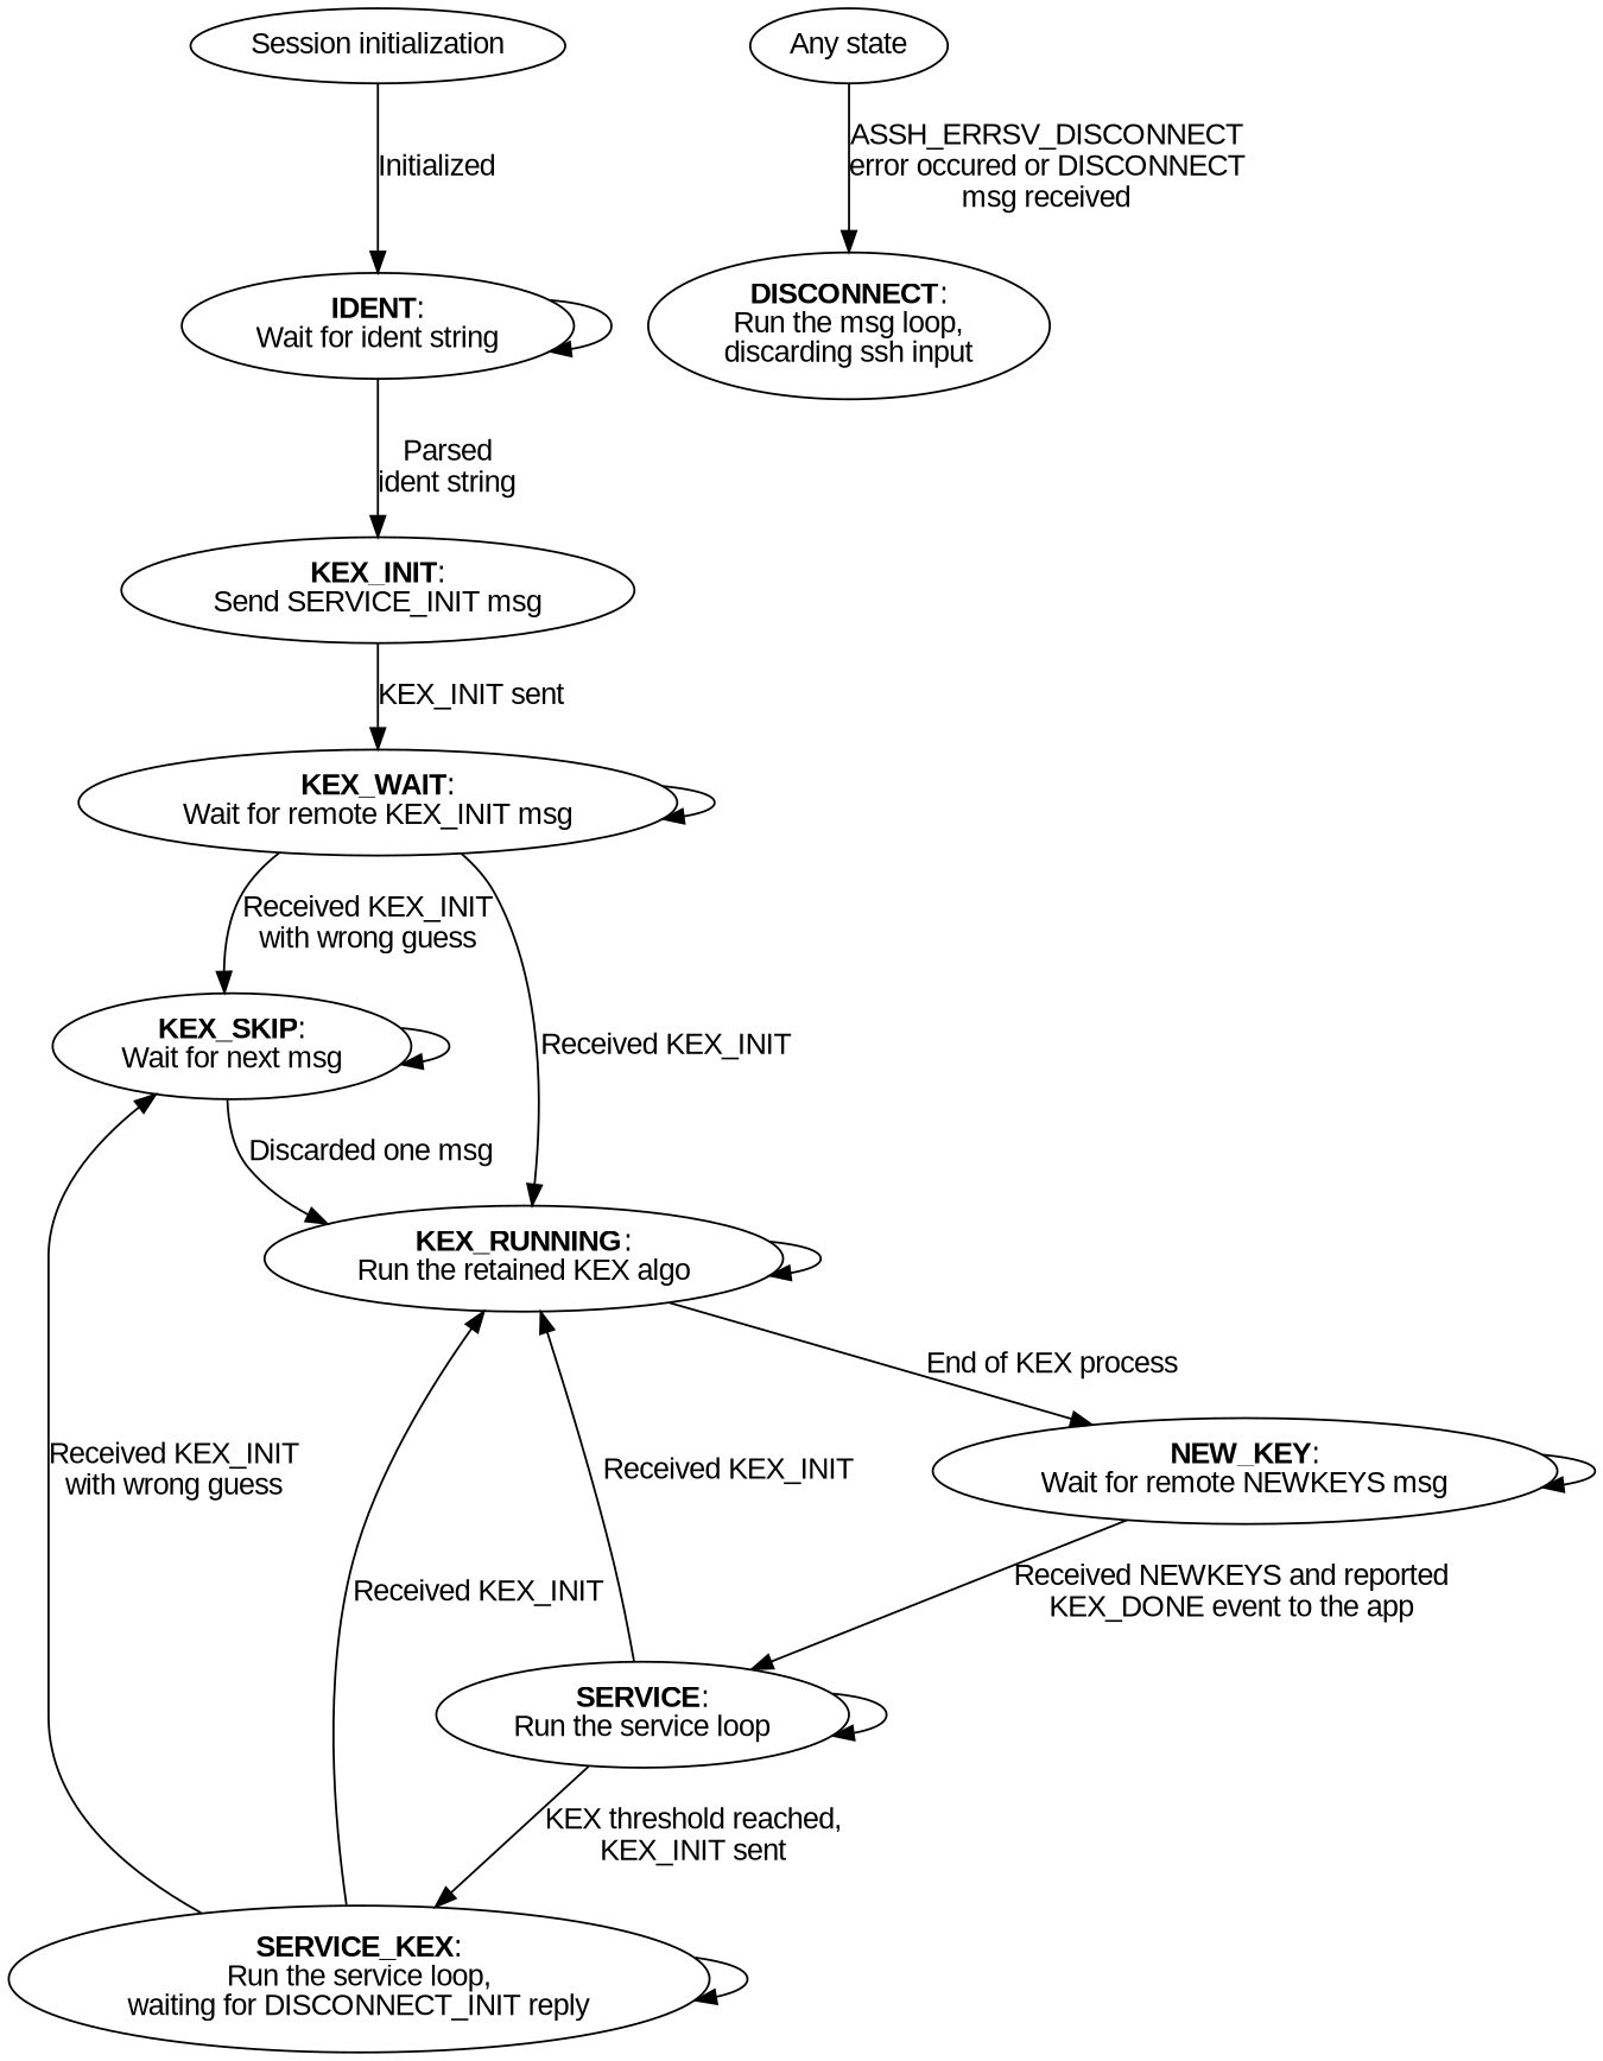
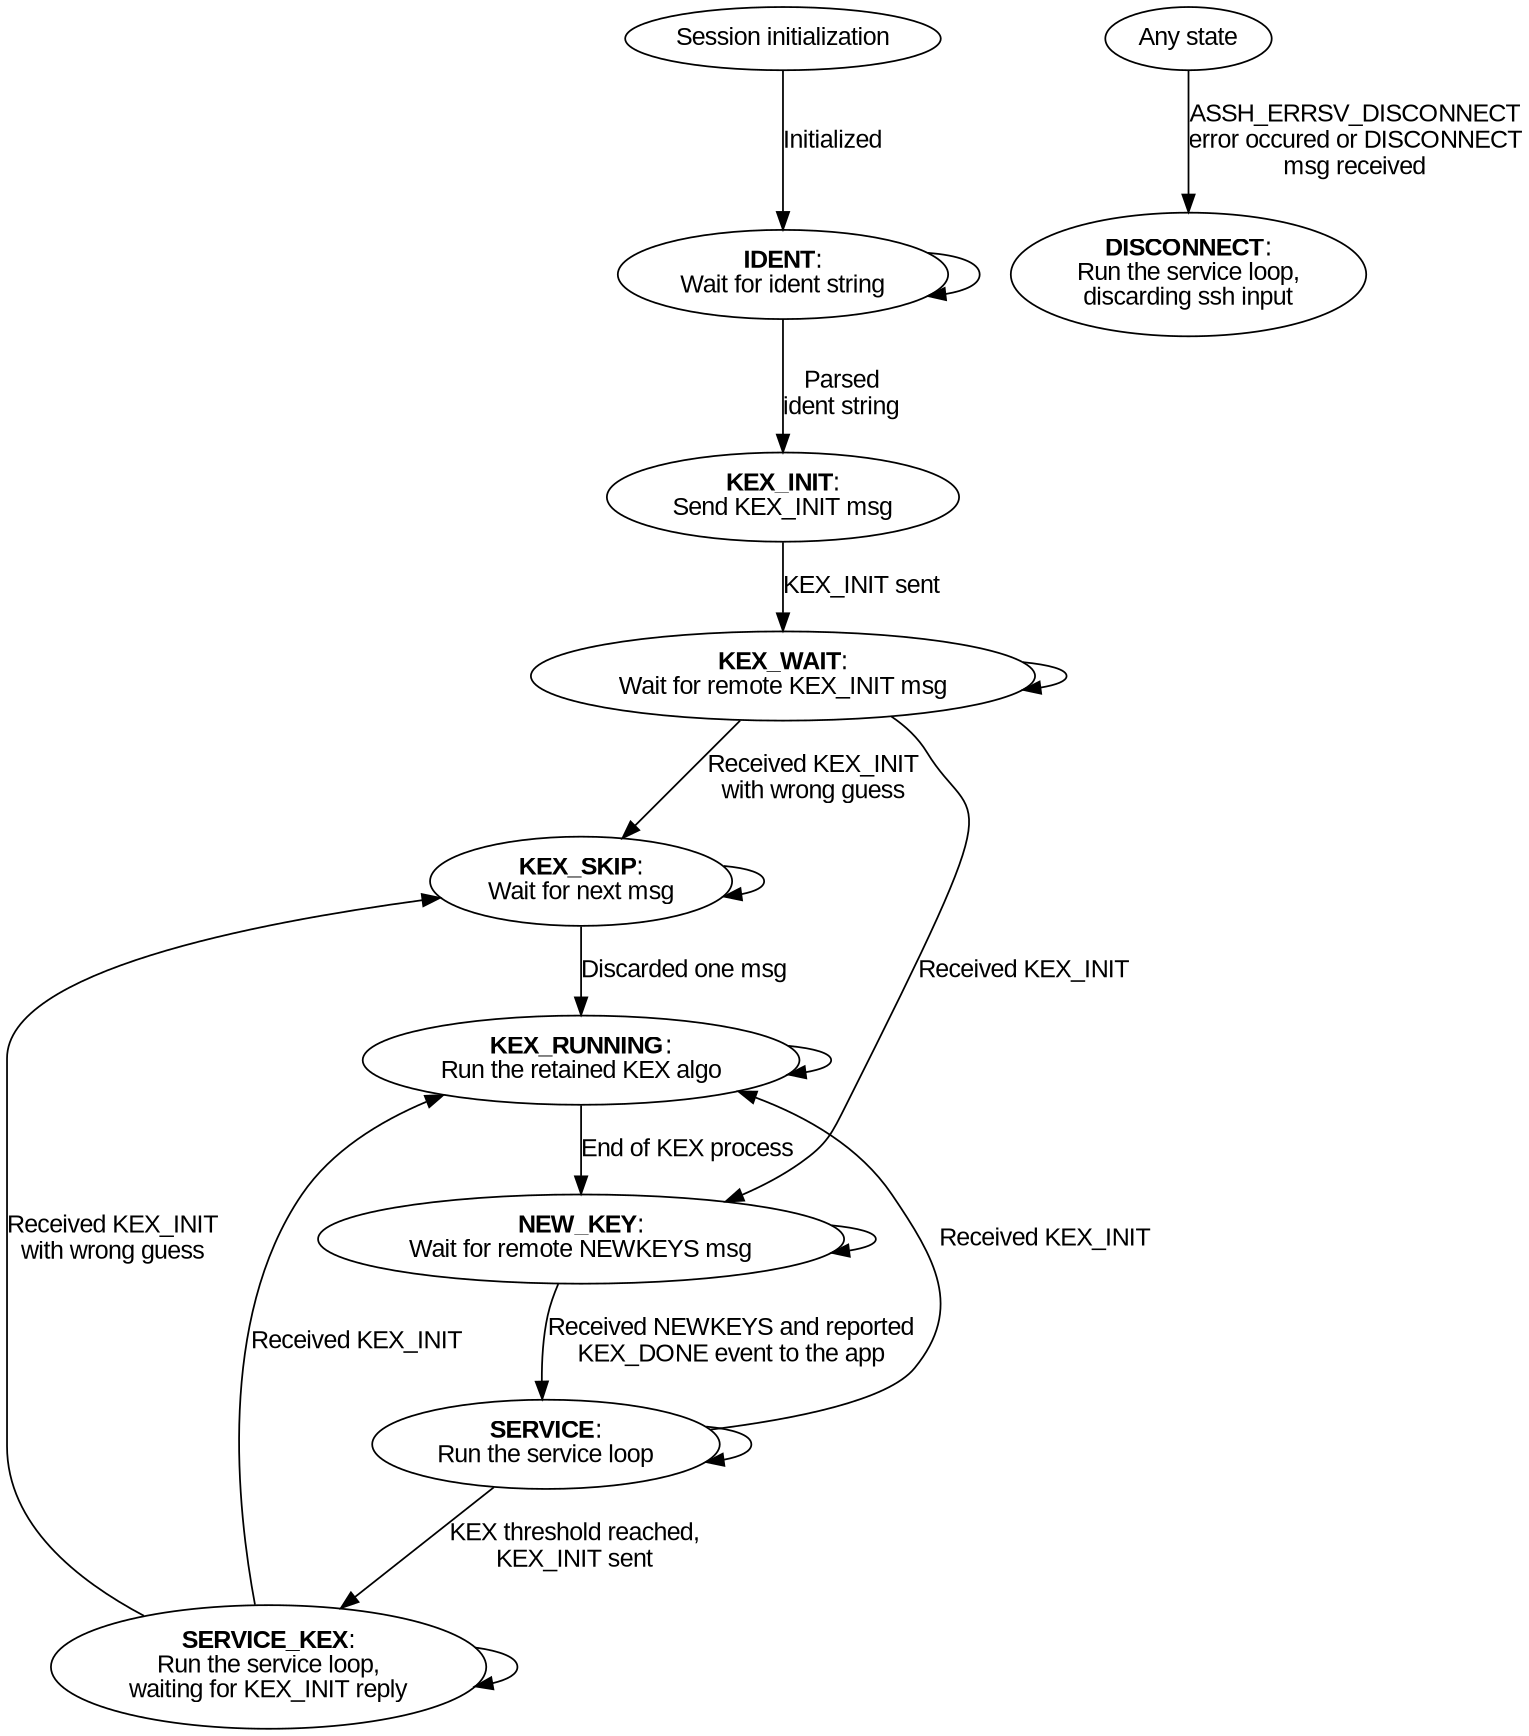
  digraph {
    fontname="Liberation Sans"
    node [fontname="Liberation Sans"]
    edge [fontname="Liberation Sans"]
    n1 [label=<Session initialization>]
    n2 [label=<<b>IDENT</b>:<br/>Wait for ident string>]
-   n3 [label=<<b>KEX_INIT</b>:<br/>Send SERVICE_INIT msg>]
+   n3 [label=<<b>KEX_INIT</b>:<br/>Send KEX_INIT msg>]
    n4 [label=<<b>KEX_WAIT</b>:<br/>Wait for remote KEX_INIT msg>]
    n5 [label=<<b>KEX_SKIP</b>:<br/>Wait for next msg>]
    n6 [label=<<b>KEX_RUNNING</b>:<br/>Run the retained KEX algo>]
    n7 [label=<<b>NEW_KEY</b>:<br/>Wait for remote NEWKEYS msg>]
    n8 [label=<<b>SERVICE</b>:<br/>Run the service loop>]
-   n9 [label=<<b>SERVICE_KEX</b>:<br/>Run the service loop,<br/>waiting for DISCONNECT_INIT reply>]
+   n9 [label=<<b>SERVICE_KEX</b>:<br/>Run the service loop,<br/>waiting for KEX_INIT reply>]
    n10 [label=<Any state>]
-   n11 [label=<<b>DISCONNECT</b>:<br/>Run the msg loop,<br/>discarding ssh input>]
+   n11 [label=<<b>DISCONNECT</b>:<br/>Run the service loop,<br/>discarding ssh input>]
    n1 -> n2 [label=<Initialized>]
    n2 -> n2
    n2 -> n3 [label=<Parsed<br/>ident string>]
    n3 -> n4 [label=<KEX_INIT sent>]
    n4 -> n4
    n4 -> n5 [label=<Received KEX_INIT<br/>with wrong guess>]
-   n4 -> n6 [label=<Received KEX_INIT>]
+   n4 -> n7 [label=<Received KEX_INIT>]
    n5 -> n5
    n5 -> n6 [label=<Discarded one msg>]
    n6 -> n6
    n6 -> n7 [label=<End of KEX process>]
    n7 -> n7
    n7 -> n8 [label=<Received NEWKEYS and reported<br/>KEX_DONE event to the app>]
    n8 -> n6 [label=<Received KEX_INIT>]
    n8 -> n8
    n8 -> n9 [label=<KEX threshold reached,<br/>KEX_INIT sent>]
    n9 -> n5 [label=<Received KEX_INIT<br/>with wrong guess>]
    n9 -> n6 [label=<Received KEX_INIT>]
    n9 -> n9
    n10 -> n11 [label=<ASSH_ERRSV_DISCONNECT<br/>error occured or DISCONNECT<br/>msg received>]
  }
